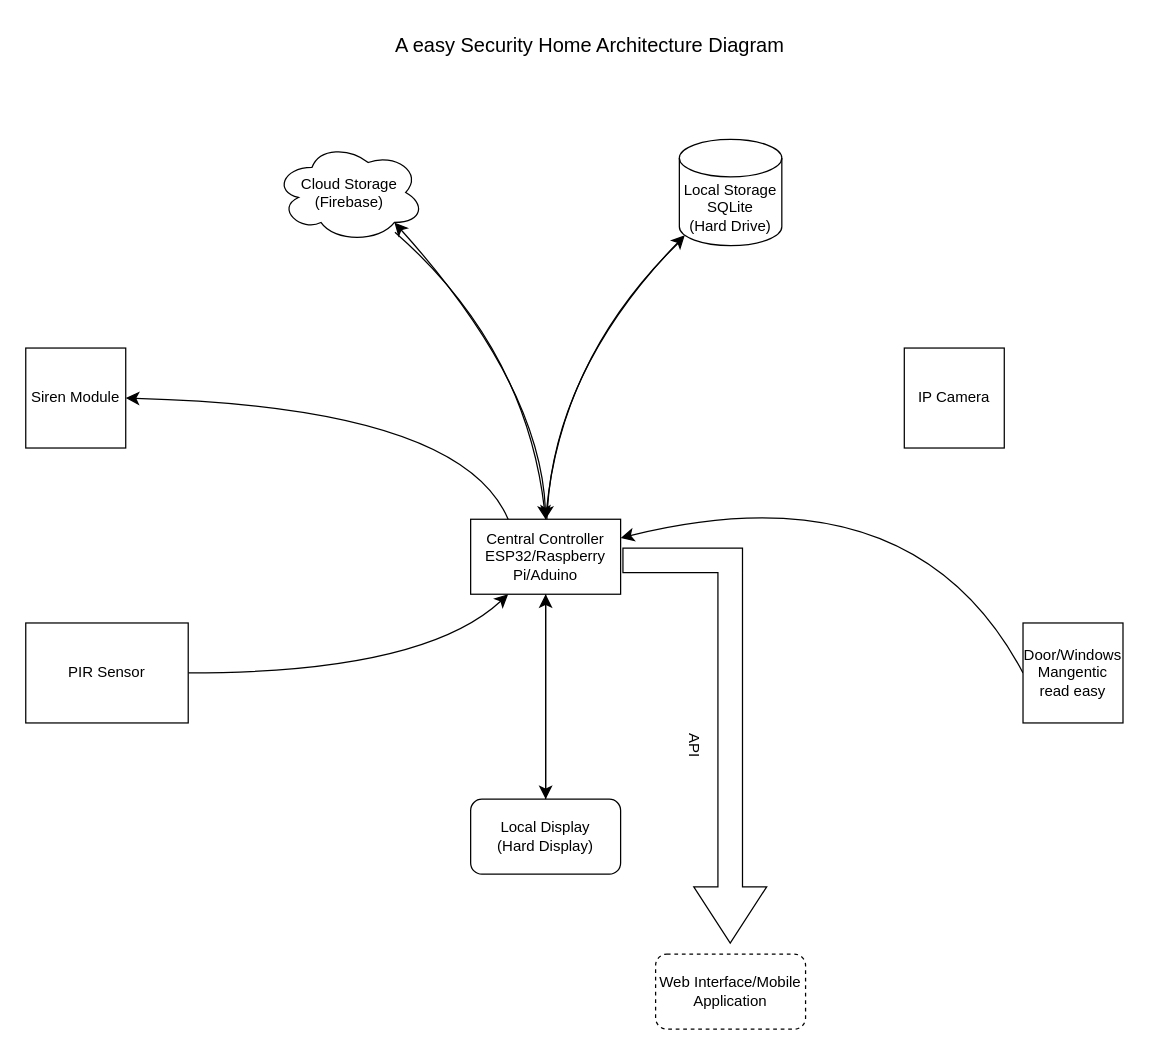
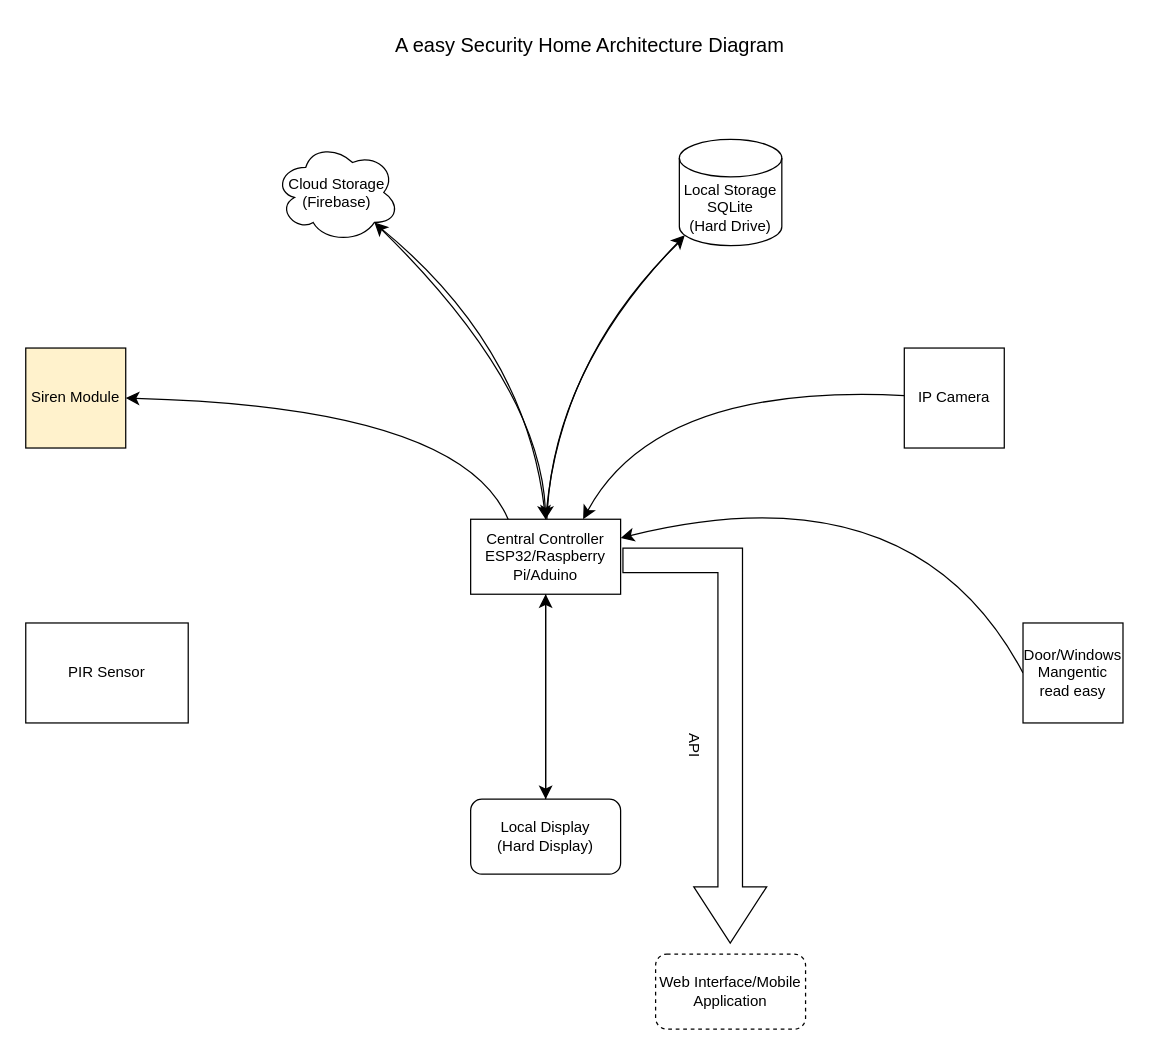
  <mxCell id="0" />
  <mxCell id="1" parent="0" />
  <mxCell id="2" style="edgeStyle=none;curved=1;rounded=0;orthogonalLoop=1;jettySize=auto;html=1;exitX=0.25;exitY=0;exitDx=0;exitDy=0;entryX=1;entryY=0.5;entryDx=0;entryDy=0;fontSize=12;startSize=8;endSize=8;" edge="1" parent="1" source="4" target="11"><mxGeometry relative="1" as="geometry"><Array as="points"><mxPoint x="368" y="325" /></Array></mxGeometry></mxCell>
  <mxCell id="3" style="edgeStyle=none;curved=1;rounded=0;orthogonalLoop=1;jettySize=auto;html=1;entryX=0.5;entryY=0;entryDx=0;entryDy=0;fontSize=12;startSize=8;endSize=8;" edge="1" parent="1" source="4" target="6"><mxGeometry relative="1" as="geometry" /></mxCell>
  <mxCell id="4" value="Central Controller&lt;div&gt;ESP32/Raspberry Pi/Aduino&lt;/div&gt;" style="rounded=0;whiteSpace=wrap;html=1;" vertex="1" parent="1"><mxGeometry x="376" y="415" width="120" height="60" as="geometry" /></mxCell>
  <mxCell id="5" style="edgeStyle=none;curved=1;rounded=0;orthogonalLoop=1;jettySize=auto;html=1;entryX=0.5;entryY=1;entryDx=0;entryDy=0;fontSize=12;startSize=8;endSize=8;" edge="1" parent="1" source="6" target="4"><mxGeometry relative="1" as="geometry" /></mxCell>
  <mxCell id="6" value="Local Display&lt;div&gt;(Hard Display)&lt;/div&gt;" style="rounded=1;whiteSpace=wrap;html=1;" vertex="1" parent="1"><mxGeometry x="376" y="639" width="120" height="60" as="geometry" /></mxCell>
  <mxCell id="7" style="edgeStyle=none;curved=1;rounded=0;orthogonalLoop=1;jettySize=auto;html=1;fontSize=12;startSize=8;endSize=8;entryX=0.5;entryY=0;entryDx=0;entryDy=0;" edge="1" parent="1" source="8" target="4"><mxGeometry relative="1" as="geometry"><mxPoint x="445" y="414.333" as="targetPoint" /><Array as="points"><mxPoint x="449" y="284" /></Array></mxGeometry></mxCell>
  <mxCell id="8" value="Local Storage&lt;div&gt;SQLite&lt;br&gt;&lt;div&gt;(Hard Drive)&lt;/div&gt;&lt;/div&gt;" style="shape=cylinder3;whiteSpace=wrap;html=1;boundedLbl=1;backgroundOutline=1;size=15;" vertex="1" parent="1"><mxGeometry x="543" y="111" width="82" height="85" as="geometry" /></mxCell>
- <mxCell id="9" style="edgeStyle=none;curved=1;rounded=0;orthogonalLoop=1;jettySize=auto;html=1;entryX=0.25;entryY=1;entryDx=0;entryDy=0;fontSize=12;startSize=8;endSize=8;" edge="1" parent="1" source="10" target="4"><mxGeometry relative="1" as="geometry"><Array as="points"><mxPoint x="338" y="538" /></Array></mxGeometry></mxCell>
  <mxCell id="10" value="PIR Sensor" style="whiteSpace=wrap;html=1;aspect=fixed;" vertex="1" parent="1"><mxGeometry x="20" y="498" width="130" height="80" as="geometry" /></mxCell>
- <mxCell id="11" value="Siren Module" style="whiteSpace=wrap;html=1;aspect=fixed;" vertex="1" parent="1"><mxGeometry x="20" y="278" width="80" height="80" as="geometry" /></mxCell>
+ <mxCell id="11" value="Siren Module" style="whiteSpace=wrap;html=1;aspect=fixed;fillColor=#fff2cc;" vertex="1" parent="1"><mxGeometry x="20" y="278" width="80" height="80" as="geometry" /></mxCell>
+ <mxCell id="12" style="edgeStyle=none;curved=1;rounded=0;orthogonalLoop=1;jettySize=auto;html=1;entryX=0.75;entryY=0;entryDx=0;entryDy=0;fontSize=12;startSize=8;endSize=8;" edge="1" parent="1" source="13" target="4"><mxGeometry relative="1" as="geometry"><Array as="points"><mxPoint x="525" y="306" /></Array></mxGeometry></mxCell>
  <mxCell id="13" value="IP Camera" style="whiteSpace=wrap;html=1;aspect=fixed;" vertex="1" parent="1"><mxGeometry x="723" y="278" width="80" height="80" as="geometry" /></mxCell>
- <mxCell id="14" value="Cloud Storage&lt;div&gt;(Firebase)&lt;/div&gt;" style="ellipse;shape=cloud;whiteSpace=wrap;html=1;" vertex="1" parent="1"><mxGeometry x="219" y="113.5" width="120" height="80" as="geometry" /></mxCell>
+ <mxCell id="14" value="Cloud Storage&lt;div&gt;(Firebase)&lt;/div&gt;" style="ellipse;shape=cloud;whiteSpace=wrap;html=1;" vertex="1" parent="1"><mxGeometry x="219" y="113.5" width="100" height="80" as="geometry" /></mxCell>
  <mxCell id="15" value="API" style="html=1;shadow=0;dashed=0;align=center;verticalAlign=middle;shape=mxgraph.arrows2.bendArrow;dy=9.83;dx=45;notch=0;arrowHead=58.33;rounded=0;rotation=90;" vertex="1" parent="1"><mxGeometry x="397.37" y="538.63" width="316" height="115" as="geometry" /></mxCell>
  <mxCell id="16" value="Web Interface/Mobile Application" style="rounded=1;whiteSpace=wrap;html=1;dashed=1;" vertex="1" parent="1"><mxGeometry x="524" y="763" width="120" height="60" as="geometry" /></mxCell>
  <mxCell id="17" style="edgeStyle=none;curved=1;rounded=0;orthogonalLoop=1;jettySize=auto;html=1;exitX=0;exitY=0.5;exitDx=0;exitDy=0;entryX=1;entryY=0.25;entryDx=0;entryDy=0;fontSize=12;startSize=8;endSize=8;" edge="1" parent="1" source="18" target="4"><mxGeometry relative="1" as="geometry"><Array as="points"><mxPoint x="730" y="372" /></Array></mxGeometry></mxCell>
  <mxCell id="18" value="Door/Windows Mangentic read easy" style="whiteSpace=wrap;html=1;aspect=fixed;" vertex="1" parent="1"><mxGeometry x="818" y="498" width="80" height="80" as="geometry" /></mxCell>
  <mxCell id="19" style="edgeStyle=none;curved=1;rounded=0;orthogonalLoop=1;jettySize=auto;html=1;entryX=0.5;entryY=0;entryDx=0;entryDy=0;fontSize=12;startSize=8;endSize=8;" edge="1" parent="1" source="14" target="4"><mxGeometry relative="1" as="geometry"><Array as="points"><mxPoint x="420" y="277" /></Array></mxGeometry></mxCell>
  <mxCell id="20" style="edgeStyle=none;curved=1;rounded=0;orthogonalLoop=1;jettySize=auto;html=1;entryX=0.053;entryY=0.904;entryDx=0;entryDy=0;entryPerimeter=0;fontSize=12;startSize=8;endSize=8;" edge="1" parent="1" source="4" target="8"><mxGeometry relative="1" as="geometry"><Array as="points"><mxPoint x="441" y="298" /></Array></mxGeometry></mxCell>
  <mxCell id="21" style="edgeStyle=none;curved=1;rounded=0;orthogonalLoop=1;jettySize=auto;html=1;entryX=0.8;entryY=0.8;entryDx=0;entryDy=0;entryPerimeter=0;fontSize=12;startSize=8;endSize=8;" edge="1" parent="1" source="4" target="14"><mxGeometry relative="1" as="geometry"><Array as="points"><mxPoint x="436" y="312" /></Array></mxGeometry></mxCell>
  <mxCell id="22" value="A easy Security Home A&lt;span style=&quot;background-color: transparent; color: light-dark(rgb(0, 0, 0), rgb(255, 255, 255));&quot;&gt;rchitecture Diagram&lt;/span&gt;" style="text;html=1;align=center;verticalAlign=middle;resizable=0;points=[];autosize=1;strokeColor=none;fillColor=none;fontSize=16;" vertex="1" parent="1"><mxGeometry x="306" y="20" width="329" height="31" as="geometry" /></mxCell>
